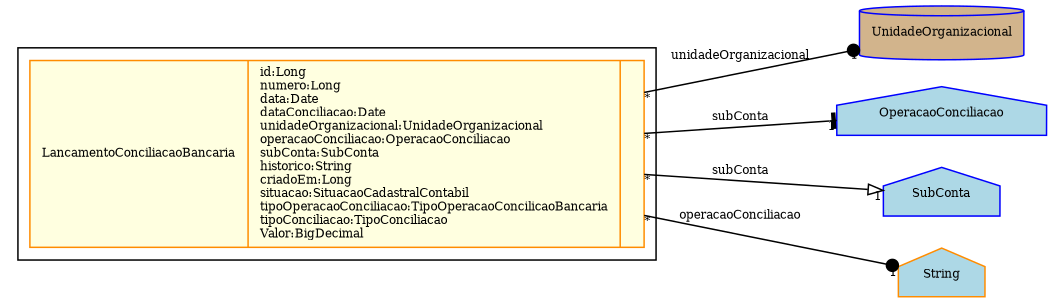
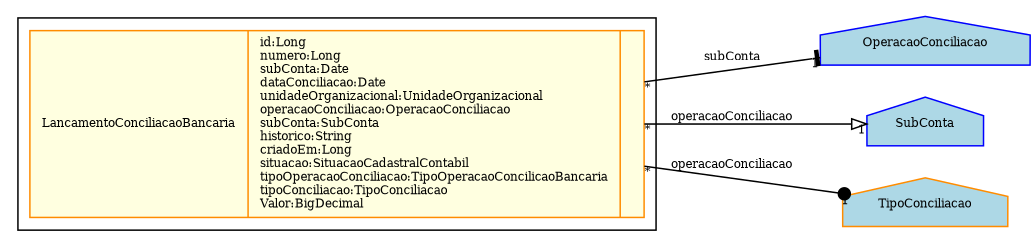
  digraph {
    fontname="Times-Roman"
    fontsize=8
    rankdir=LR
    node [color=blue fillcolor=lightblue fontname="Times-Roman" fontsize=8 shape=house style=filled]
    edge [arrowhead=dot fontname="Times-Roman" fontsize=8 headlabel=1 taillabel="*"]
-   n1 [color=darkorange fillcolor=lightyellow label="{LancamentoConciliacaoBancaria|id:Long\lnumero:Long\ldata:Date\ldataConciliacao:Date\lunidadeOrganizacional:UnidadeOrganizacional\loperacaoConciliacao:OperacaoConciliacao\lsubConta:SubConta\lhistorico:String\lcriadoEm:Long\lsituacao:SituacaoCadastralContabil\ltipoOperacaoConciliacao:TipoOperacaoConcilicaoBancaria\ltipoConciliacao:TipoConciliacao\lValor:BigDecimal\l|\l}" shape=record]
-   UnidadeOrganizacional [fillcolor=tan shape=cylinder]
+   n1 [color=darkorange fillcolor=lightyellow label="{LancamentoConciliacaoBancaria|id:Long\lnumero:Long\lsubConta:Date\ldataConciliacao:Date\lunidadeOrganizacional:UnidadeOrganizacional\loperacaoConciliacao:OperacaoConciliacao\lsubConta:SubConta\lhistorico:String\lcriadoEm:Long\lsituacao:SituacaoCadastralContabil\ltipoOperacaoConciliacao:TipoOperacaoConcilicaoBancaria\ltipoConciliacao:TipoConciliacao\lValor:BigDecimal\l|\l}" shape=record]
    OperacaoConciliacao
    SubConta
-   TipoConciliacao [color=darkorange label=String]
+   TipoConciliacao [color=darkorange]
    subgraph cluster_1 {
      n1
    }
-   n1 -> UnidadeOrganizacional [label=unidadeOrganizacional]
    n1 -> OperacaoConciliacao [arrowhead=tee label=subConta]
-   n1 -> SubConta [arrowhead=onormal label=subConta]
+   n1 -> SubConta [arrowhead=onormal label=operacaoConciliacao]
    n1 -> TipoConciliacao [label=operacaoConciliacao]
  }
